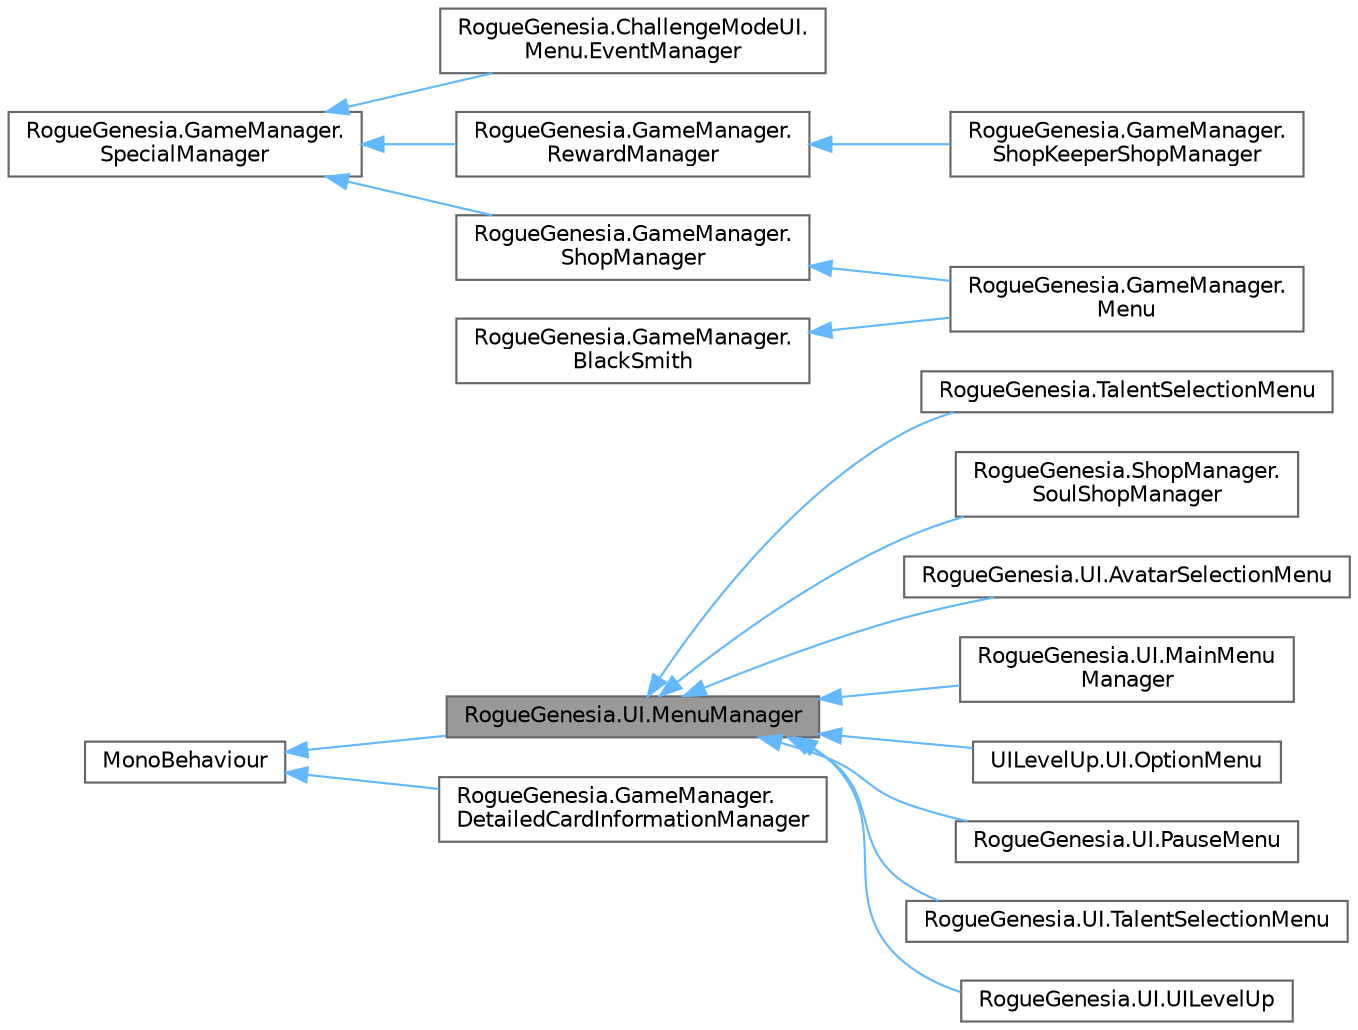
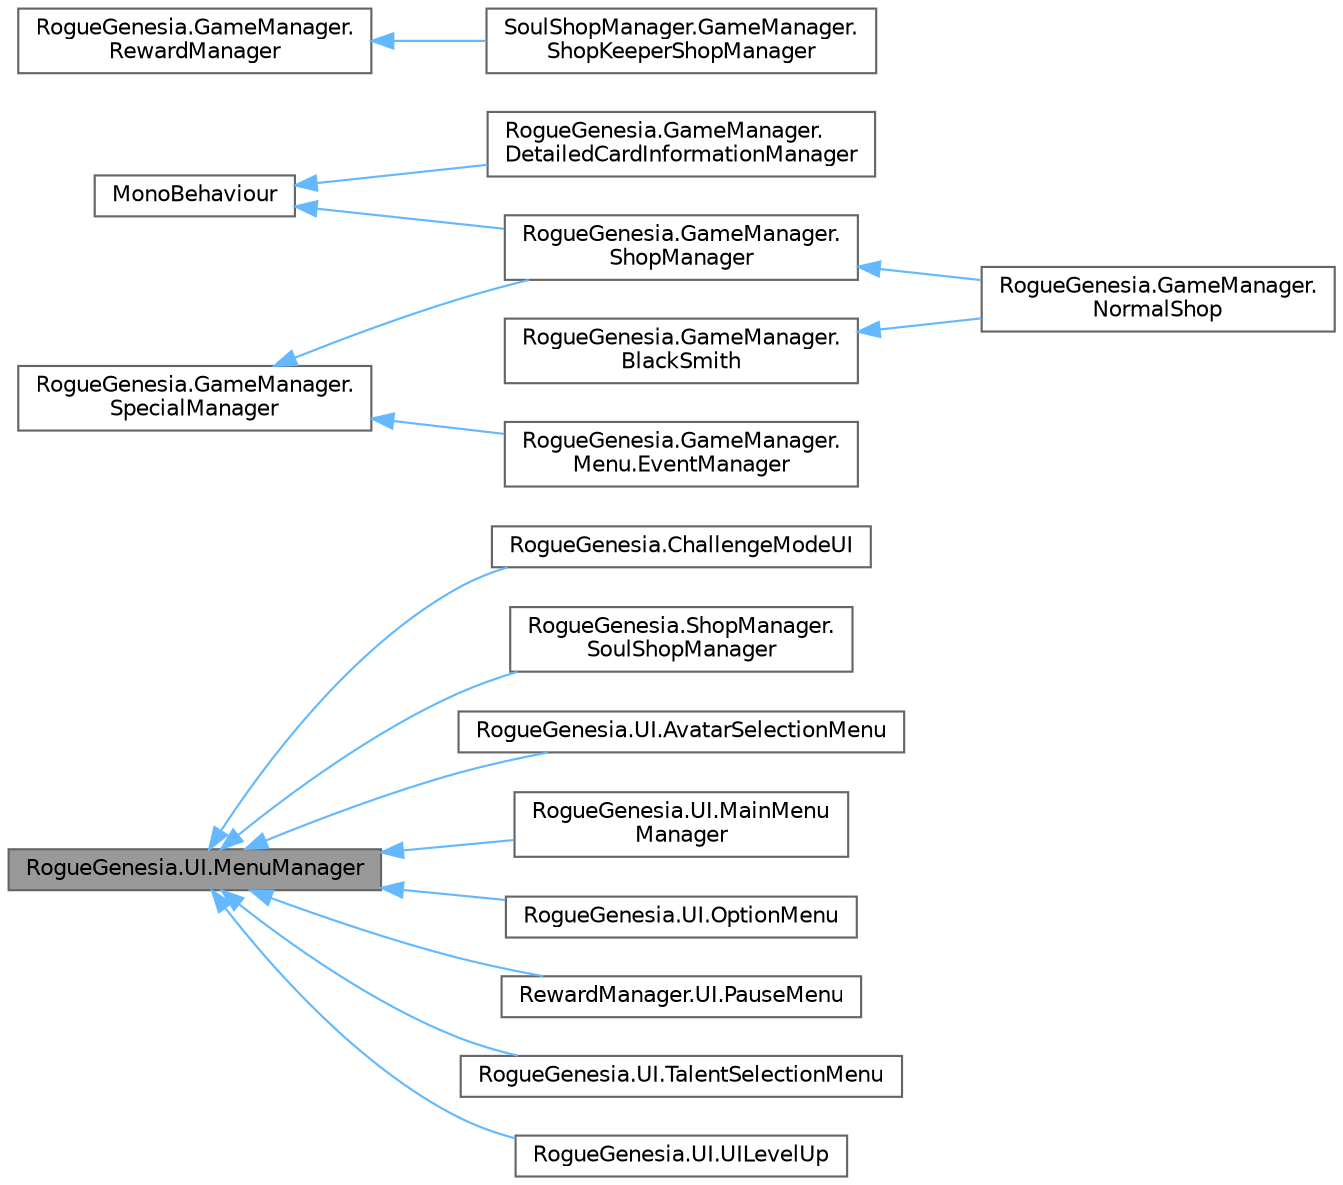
  digraph {
    rankdir=LR
    node [color=gray40 fillcolor=white fontname=Helvetica fontsize=10 shape=box style=filled]
    edge [color=steelblue1 dir=back fontname=Helvetica fontsize=10 labelfontname=Helvetica labelfontsize=10 style=solid]
    n1 [fillcolor=grey60 fontcolor=black height=0.2 label="RogueGenesia.UI.MenuManager" width=0.4]
-   n2 [height=0.2 label="RogueGenesia.TalentSelectionMenu" width=0.4]
+   n2 [height=0.2 label="RogueGenesia.ChallengeModeUI" width=0.4]
    n3 [height=0.2 label="RogueGenesia.ShopManager.\lSoulShopManager" width=0.4]
    n4 [height=0.2 label="RogueGenesia.UI.AvatarSelectionMenu" width=0.4]
    n5 [height=0.2 label="RogueGenesia.UI.MainMenu\lManager" width=0.4]
-   n6 [height=0.2 label="UILevelUp.UI.OptionMenu" width=0.4]
-   n7 [height=0.2 label="RogueGenesia.UI.PauseMenu" width=0.4]
+   n6 [height=0.2 label="RogueGenesia.UI.OptionMenu" width=0.4]
+   n7 [height=0.2 label="RewardManager.UI.PauseMenu" width=0.4]
    n8 [height=0.2 label="RogueGenesia.UI.TalentSelectionMenu" width=0.4]
    n9 [height=0.2 label="RogueGenesia.UI.UILevelUp" width=0.4]
    n10 [height=0.2 label="RogueGenesia.GameManager.\lDetailedCardInformationManager" width=0.4]
    n11 [height=0.2 label="RogueGenesia.GameManager.\lSpecialManager" width=0.4]
-   n12 [height=0.2 label="RogueGenesia.ChallengeModeUI.\lMenu.EventManager" width=0.4]
+   n12 [height=0.2 label="RogueGenesia.GameManager.\lMenu.EventManager" width=0.4]
    n13 [height=0.2 label="RogueGenesia.GameManager.\lRewardManager" width=0.4]
    n14 [height=0.2 label="RogueGenesia.GameManager.\lShopManager" width=0.4]
    n15 [height=0.2 label=MonoBehaviour width=0.4]
-   n16 [height=0.2 label="RogueGenesia.GameManager.\lShopKeeperShopManager" width=0.4]
-   n17 [height=0.2 label="RogueGenesia.GameManager.\lMenu" width=0.4]
+   n16 [height=0.2 label="SoulShopManager.GameManager.\lShopKeeperShopManager" width=0.4]
+   n17 [height=0.2 label="RogueGenesia.GameManager.\lNormalShop" width=0.4]
    n18 [height=0.2 label="RogueGenesia.GameManager.\lBlackSmith" width=0.4]
    n1 -> n2
    n1 -> n3
    n1 -> n4
    n1 -> n5
    n1 -> n6
    n1 -> n7
    n1 -> n8
    n1 -> n9
    n11 -> n12
-   n11 -> n13
    n11 -> n14
    n13 -> n16
    n14 -> n17
-   n15 -> n1
+   n15 -> n14
    n15 -> n10
    n18 -> n17
  }
